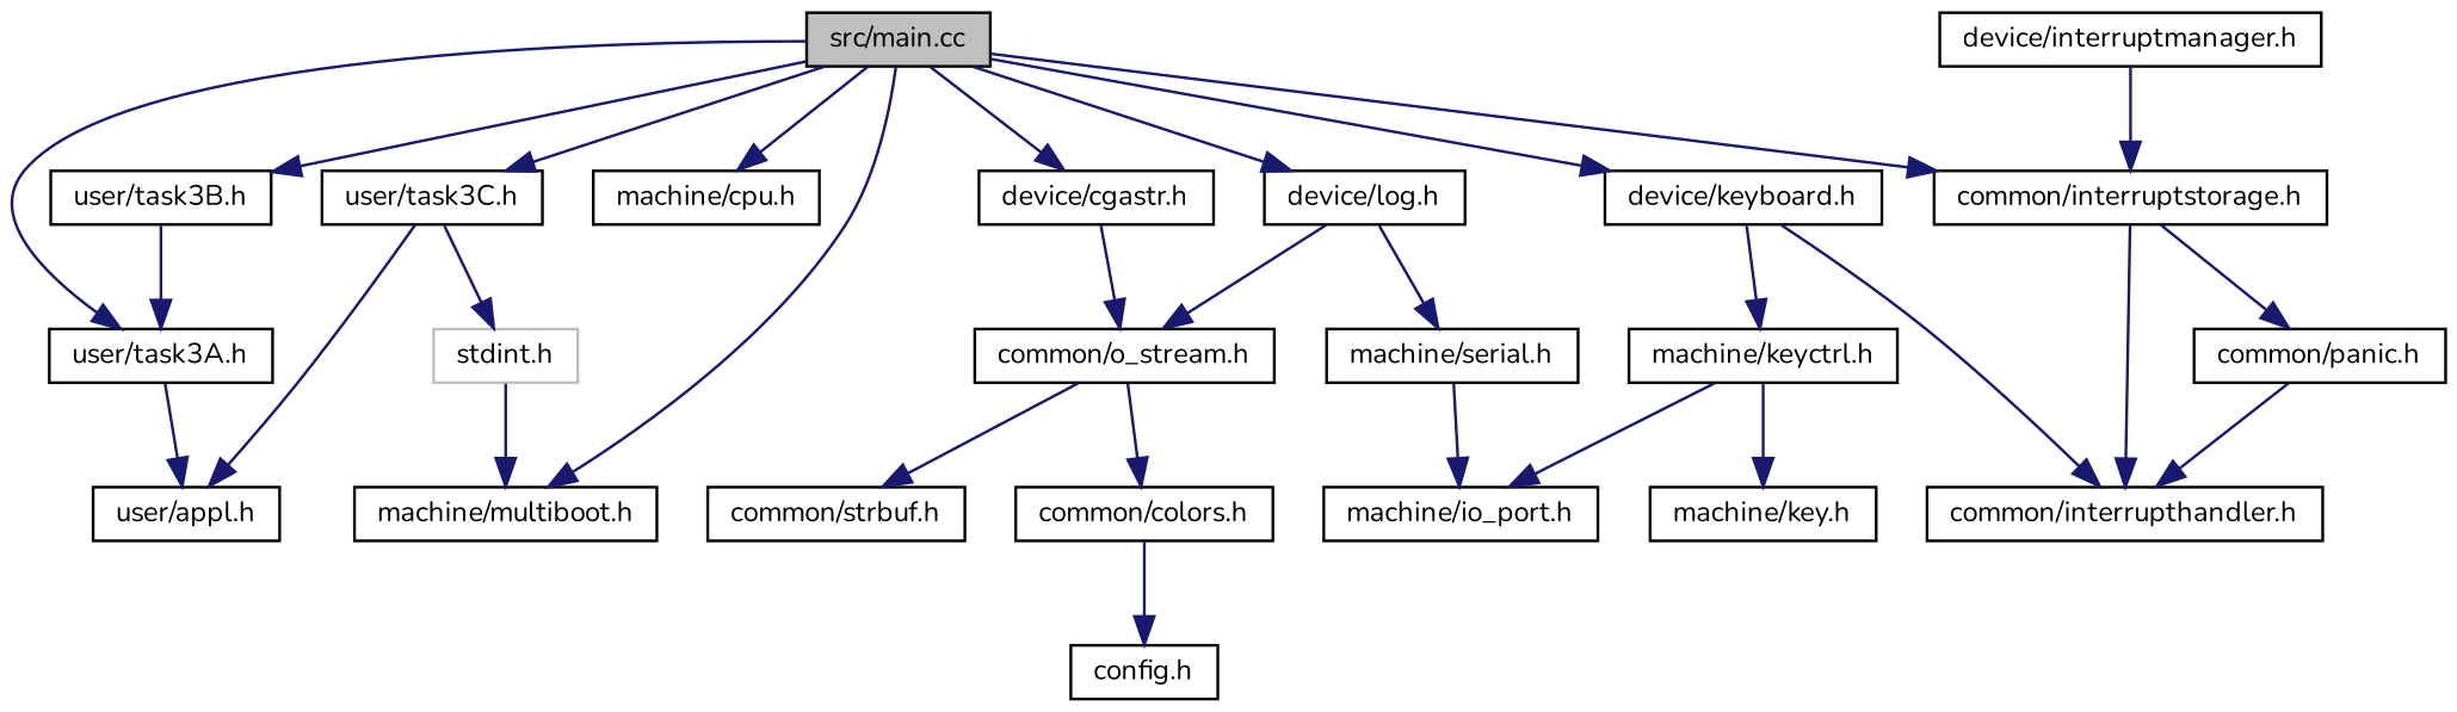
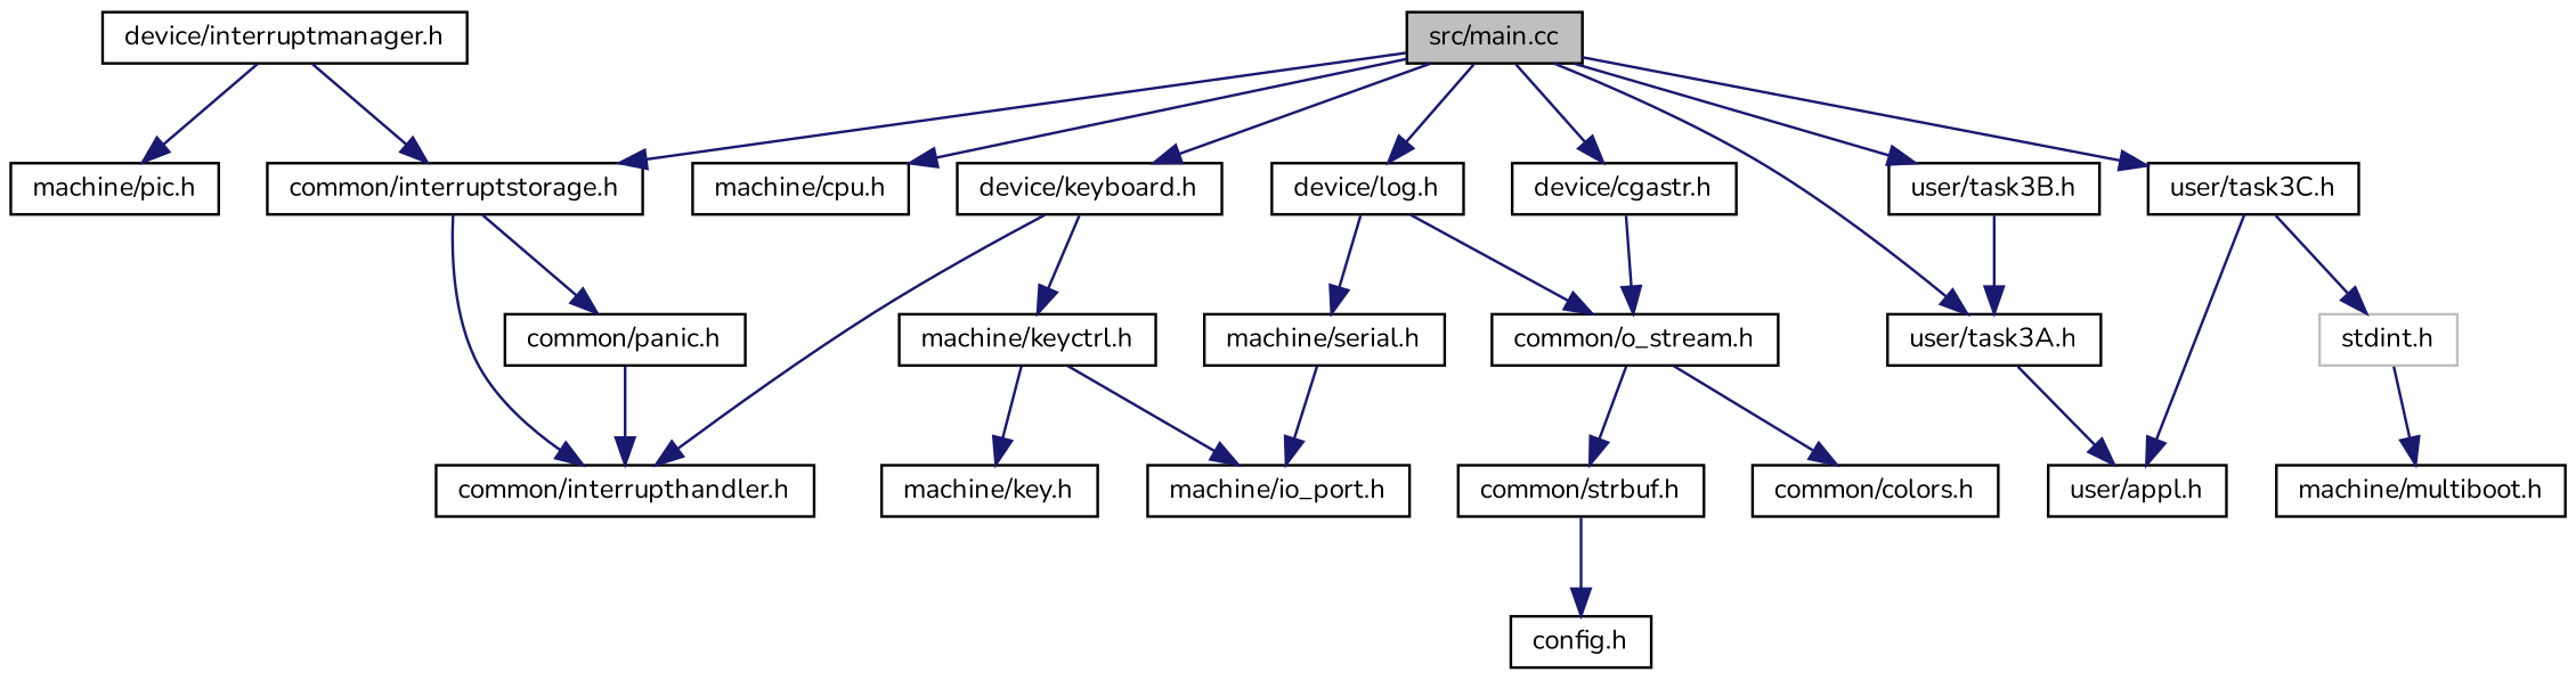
  digraph {
    fontname=Nunito
    node [color=black fontname=Nunito fontsize=10 shape=record]
    edge [color=midnightblue fontname=Nunito fontsize=10 labelfontname=Helvetica labelfontsize=10 style=solid]
    n1 [fillcolor=grey75 fontcolor=black height=0.2 label="src/main.cc" style=filled width=0.4]
    n2 [height=0.2 label="machine/multiboot.h" width=0.4]
    n3 [height=0.2 label="machine/cpu.h" width=0.4]
    n4 [height=0.2 label="device/keyboard.h" width=0.4]
    n5 [height=0.2 label="device/cgastr.h" width=0.4]
    n6 [height=0.2 label="device/log.h" width=0.4]
    n7 [height=0.2 label="user/task3A.h" width=0.4]
    n8 [height=0.2 label="user/task3B.h" width=0.4]
    n9 [height=0.2 label="user/task3C.h" width=0.4]
    n10 [height=0.2 label="common/interruptstorage.h" width=0.4]
    n11 [height=0.2 label="device/interruptmanager.h" width=0.4]
+   n12 [height=0.2 label="machine/pic.h" width=0.4]
    n13 [height=0.2 label="common/interrupthandler.h" width=0.4]
    n14 [height=0.2 label="machine/keyctrl.h" width=0.4]
    n15 [height=0.2 label="common/o_stream.h" width=0.4]
    n16 [height=0.2 label="machine/serial.h" width=0.4]
    n17 [height=0.2 label="user/appl.h" width=0.4]
    n18 [color=grey75 height=0.2 label="stdint.h" width=0.4]
    n19 [height=0.2 label="common/panic.h" width=0.4]
    n20 [height=0.2 label="machine/io_port.h" width=0.4]
    n21 [height=0.2 label="machine/key.h" width=0.4]
    n22 [height=0.2 label="common/strbuf.h" width=0.4]
    n23 [height=0.2 label="common/colors.h" width=0.4]
    n24 [height=0.2 label="config.h" width=0.4]
-   n1 -> n2
    n1 -> n3
    n1 -> n4
    n1 -> n5
    n1 -> n6
    n1 -> n7
    n1 -> n8
    n1 -> n9
    n1 -> n10
    n4 -> n13
    n4 -> n14
    n5 -> n15
    n6 -> n15
    n6 -> n16
    n7 -> n17
    n8 -> n7
    n9 -> n17
    n9 -> n18
    n10 -> n13
    n10 -> n19
    n11 -> n10
+   n11 -> n12
    n14 -> n20
    n14 -> n21
    n15 -> n22
    n15 -> n23
    n16 -> n20
    n18 -> n2
    n19 -> n13
-   n23 -> n24
+   n22 -> n24
  }
